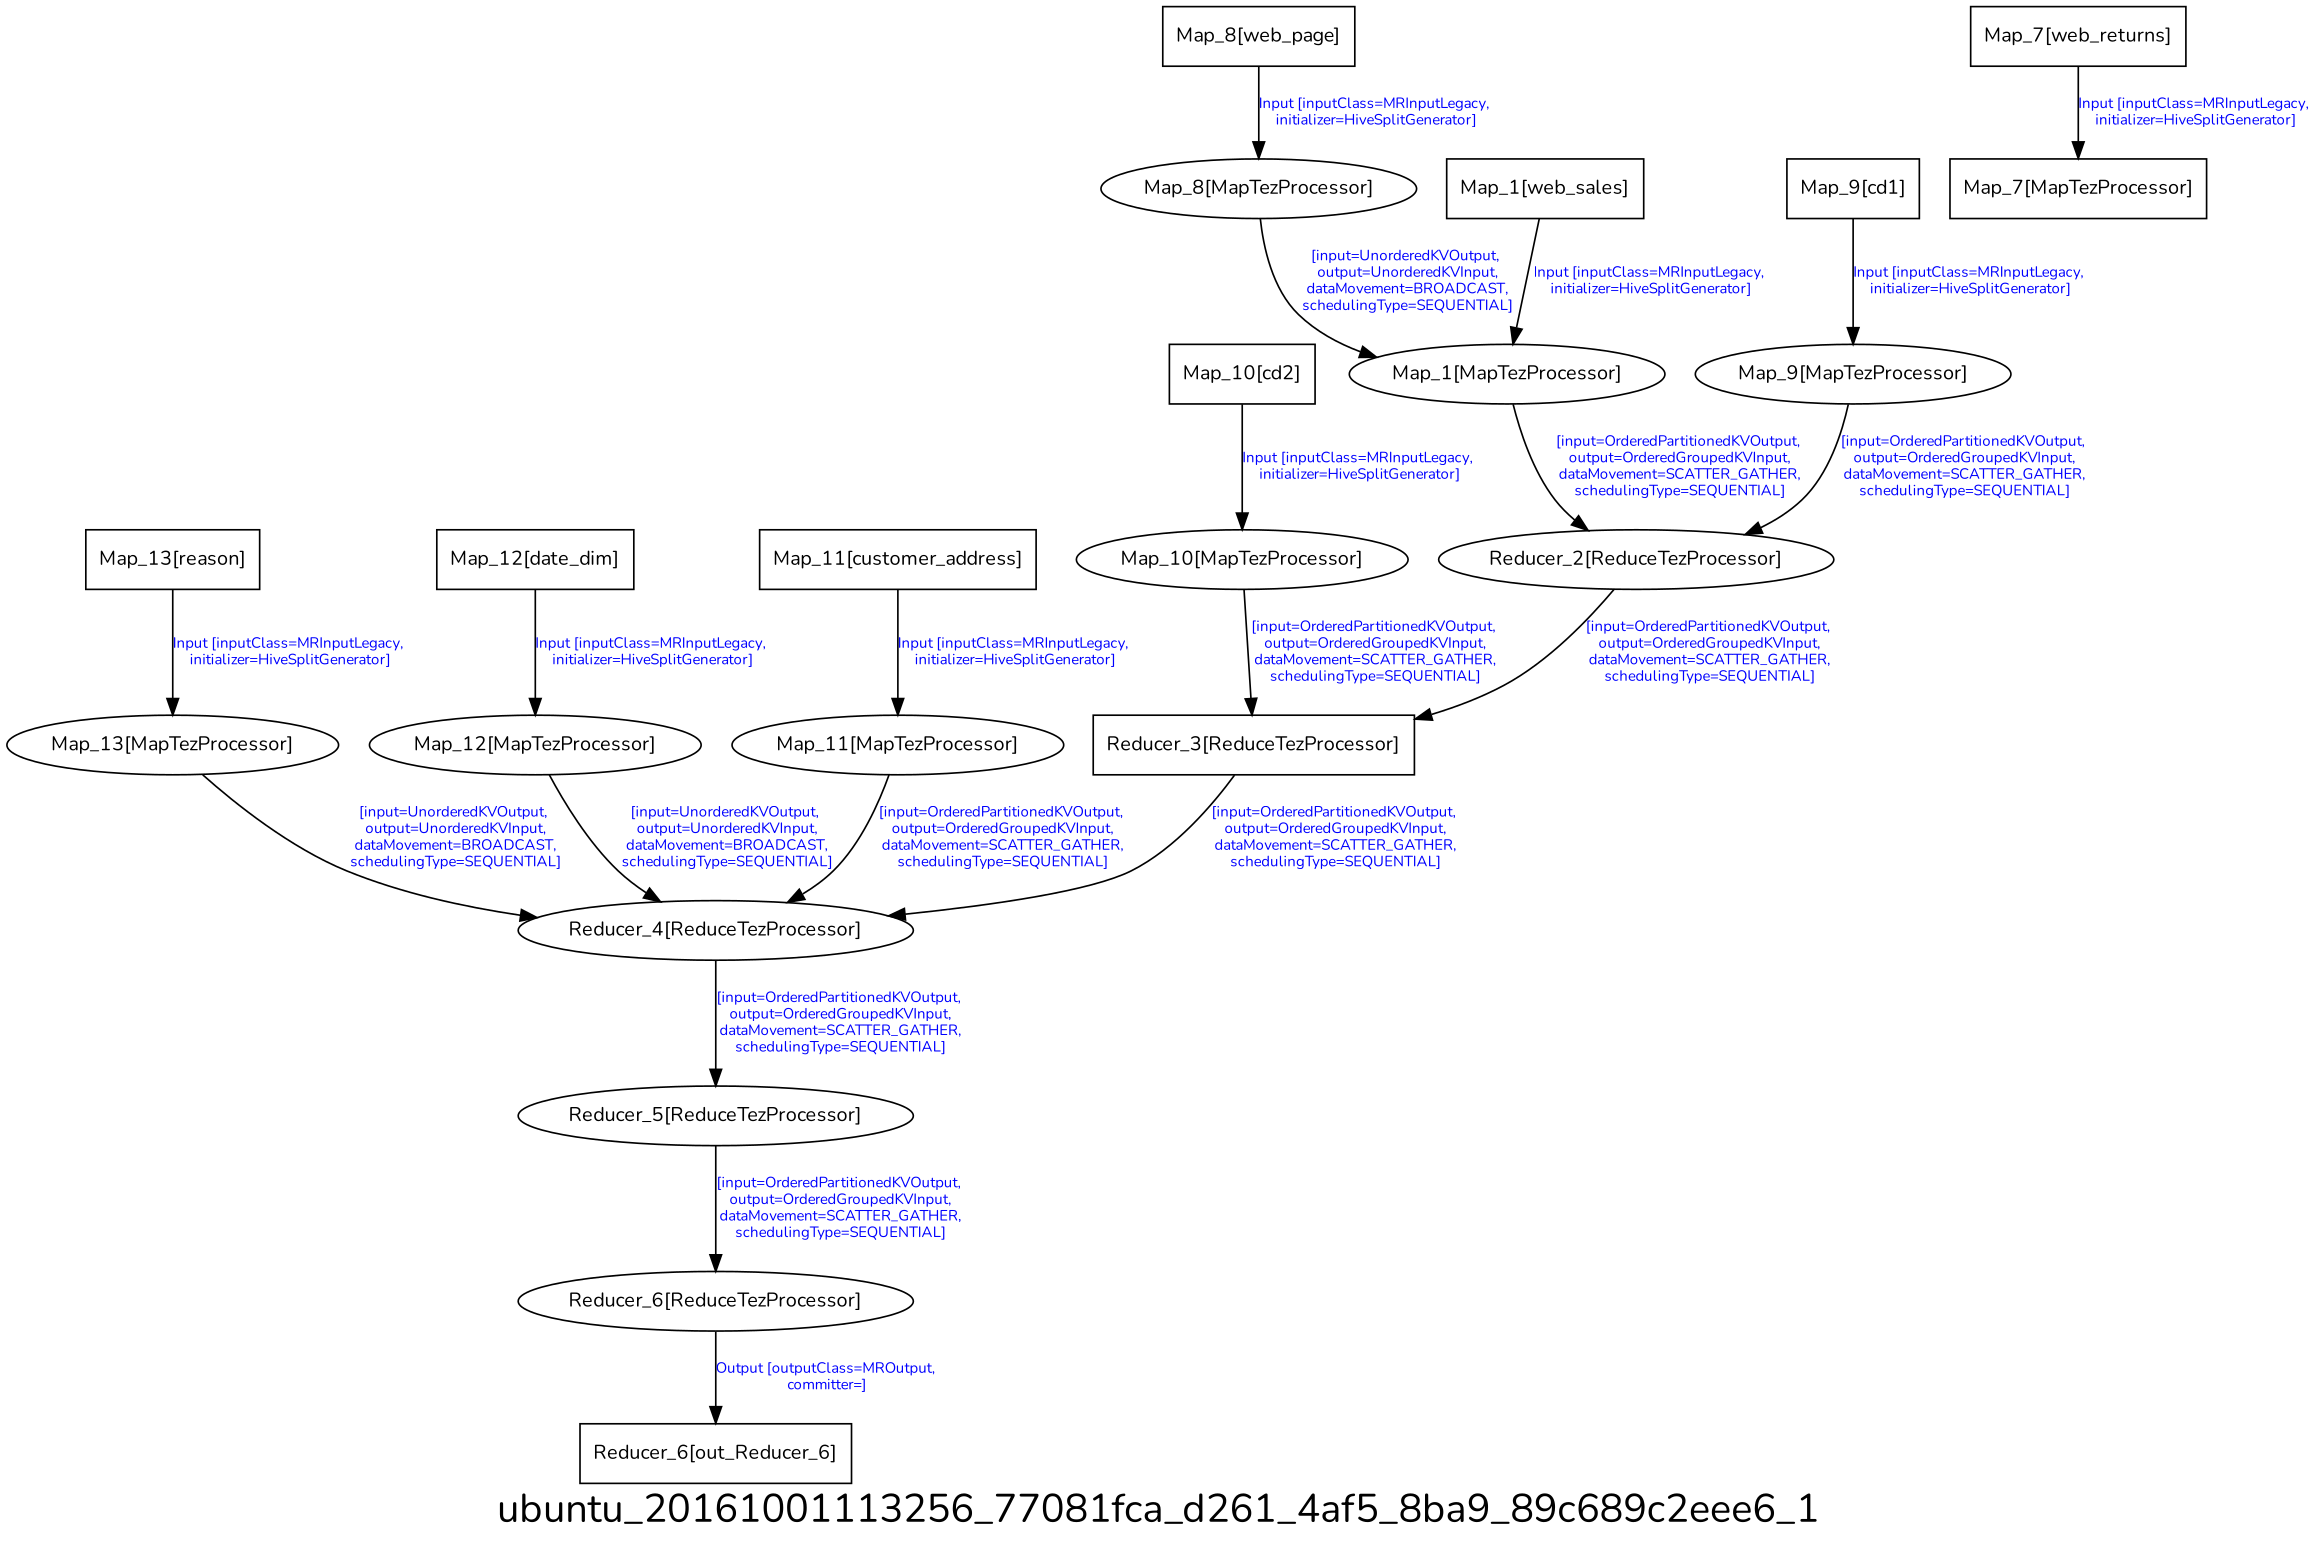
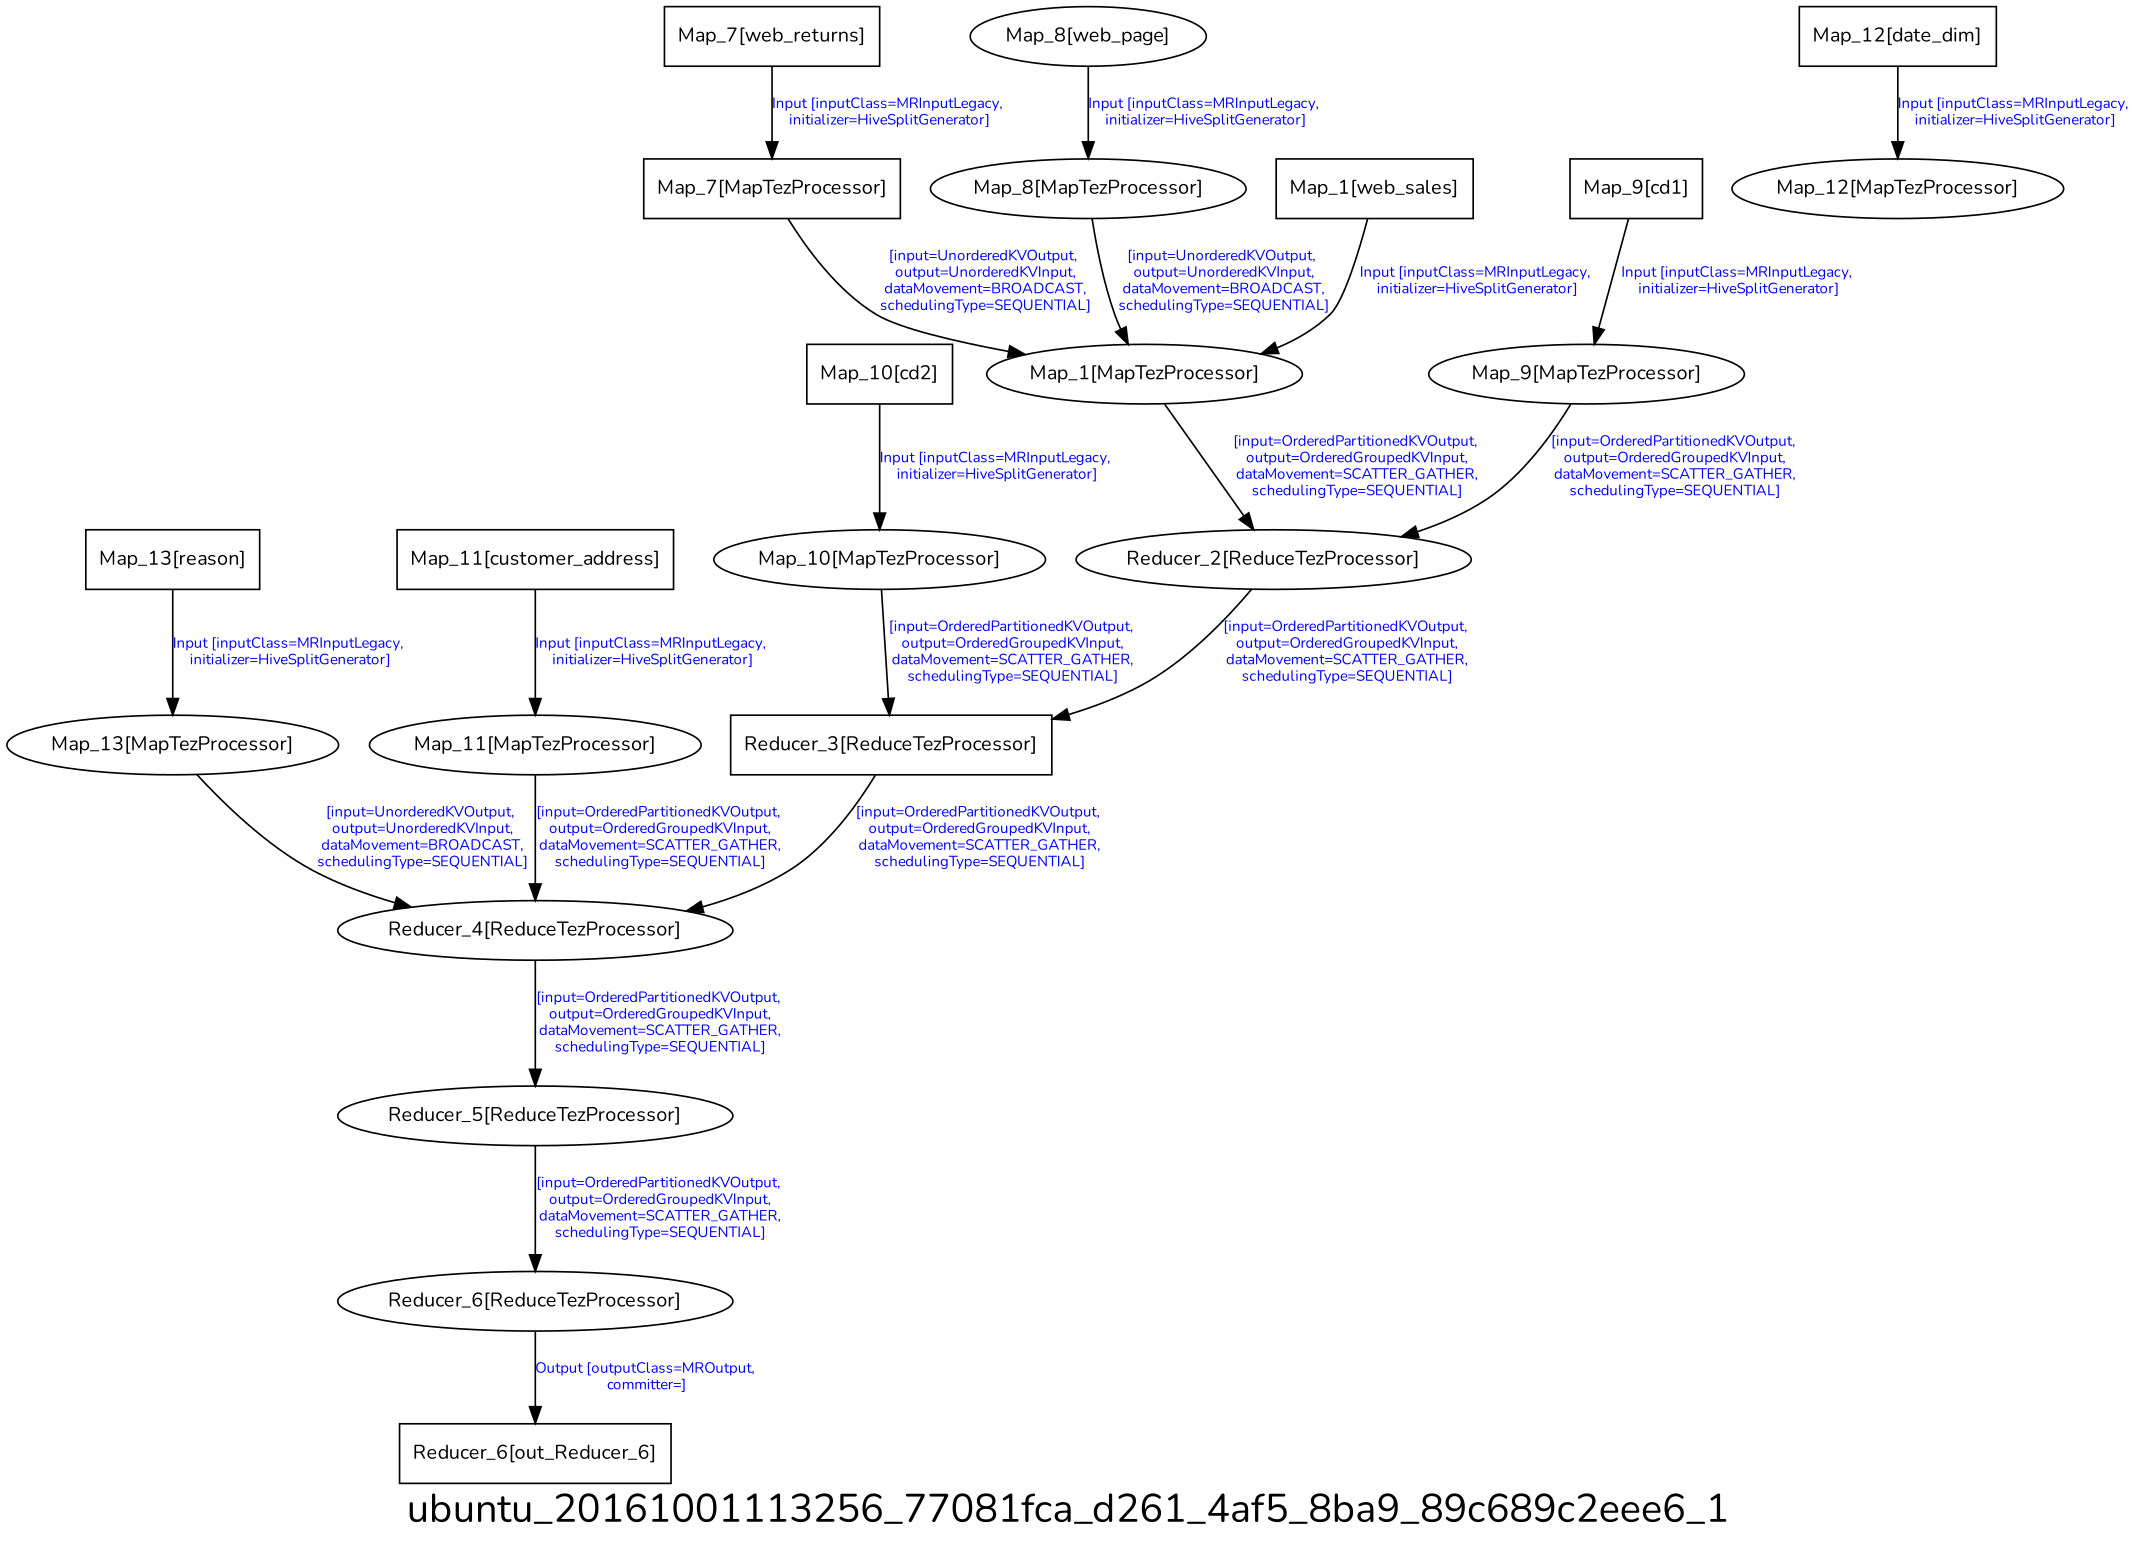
  digraph {
    fontname=Nunito
    fontsize=24
    label=ubuntu_20161001113256_77081fca_d261_4af5_8ba9_89c689c2eee6_1
    node [fontname=Nunito fontsize=12]
    edge [fontcolor=blue fontname=Nunito fontsize=9]
    n1 [label="Reducer_3[ReduceTezProcessor]" shape=box]
    n2 [label="Reducer_4[ReduceTezProcessor]"]
    n3 [label="Reducer_5[ReduceTezProcessor]"]
    n4 [label="Reducer_6[ReduceTezProcessor]"]
    n5 [label="Map_13[reason]" shape=box]
    n6 [label="Map_13[MapTezProcessor]"]
    n7 [label="Reducer_6[out_Reducer_6]" shape=box]
    n8 [label="Map_10[cd2]" shape=box]
    n9 [label="Map_10[MapTezProcessor]"]
    n10 [label="Map_12[date_dim]" shape=box]
    n11 [label="Map_12[MapTezProcessor]"]
    n12 [label="Map_11[MapTezProcessor]"]
    n13 [label="Map_11[customer_address]" shape=box]
    n14 [label="Map_7[MapTezProcessor]" shape=box]
    n15 [label="Map_1[MapTezProcessor]"]
    n16 [label="Reducer_2[ReduceTezProcessor]"]
    n17 [label="Map_9[cd1]" shape=box]
    n18 [label="Map_9[MapTezProcessor]"]
    n19 [label="Map_7[web_returns]" shape=box]
-   n20 [label="Map_8[web_page]" shape=box]
+   n20 [label="Map_8[web_page]" shape=ellipse]
    n21 [label="Map_8[MapTezProcessor]"]
    n22 [label="Map_1[web_sales]" shape=box]
    n1 -> n2 [label="[input=OrderedPartitionedKVOutput,\n output=OrderedGroupedKVInput,\n dataMovement=SCATTER_GATHER,\n schedulingType=SEQUENTIAL]"]
    n2 -> n3 [label="[input=OrderedPartitionedKVOutput,\n output=OrderedGroupedKVInput,\n dataMovement=SCATTER_GATHER,\n schedulingType=SEQUENTIAL]"]
    n3 -> n4 [label="[input=OrderedPartitionedKVOutput,\n output=OrderedGroupedKVInput,\n dataMovement=SCATTER_GATHER,\n schedulingType=SEQUENTIAL]"]
    n4 -> n7 [label="Output [outputClass=MROutput,\n committer=]"]
    n5 -> n6 [label="Input [inputClass=MRInputLegacy,\n initializer=HiveSplitGenerator]"]
    n6 -> n2 [label="[input=UnorderedKVOutput,\n output=UnorderedKVInput,\n dataMovement=BROADCAST,\n schedulingType=SEQUENTIAL]"]
    n8 -> n9 [label="Input [inputClass=MRInputLegacy,\n initializer=HiveSplitGenerator]"]
    n9 -> n1 [label="[input=OrderedPartitionedKVOutput,\n output=OrderedGroupedKVInput,\n dataMovement=SCATTER_GATHER,\n schedulingType=SEQUENTIAL]"]
    n10 -> n11 [label="Input [inputClass=MRInputLegacy,\n initializer=HiveSplitGenerator]"]
-   n11 -> n2 [label="[input=UnorderedKVOutput,\n output=UnorderedKVInput,\n dataMovement=BROADCAST,\n schedulingType=SEQUENTIAL]"]
    n12 -> n2 [label="[input=OrderedPartitionedKVOutput,\n output=OrderedGroupedKVInput,\n dataMovement=SCATTER_GATHER,\n schedulingType=SEQUENTIAL]"]
    n13 -> n12 [label="Input [inputClass=MRInputLegacy,\n initializer=HiveSplitGenerator]"]
+   n14 -> n15 [label="[input=UnorderedKVOutput,\n output=UnorderedKVInput,\n dataMovement=BROADCAST,\n schedulingType=SEQUENTIAL]"]
    n15 -> n16 [label="[input=OrderedPartitionedKVOutput,\n output=OrderedGroupedKVInput,\n dataMovement=SCATTER_GATHER,\n schedulingType=SEQUENTIAL]"]
    n16 -> n1 [label="[input=OrderedPartitionedKVOutput,\n output=OrderedGroupedKVInput,\n dataMovement=SCATTER_GATHER,\n schedulingType=SEQUENTIAL]"]
    n17 -> n18 [label="Input [inputClass=MRInputLegacy,\n initializer=HiveSplitGenerator]"]
    n18 -> n16 [label="[input=OrderedPartitionedKVOutput,\n output=OrderedGroupedKVInput,\n dataMovement=SCATTER_GATHER,\n schedulingType=SEQUENTIAL]"]
    n19 -> n14 [label="Input [inputClass=MRInputLegacy,\n initializer=HiveSplitGenerator]"]
    n20 -> n21 [label="Input [inputClass=MRInputLegacy,\n initializer=HiveSplitGenerator]"]
    n21 -> n15 [label="[input=UnorderedKVOutput,\n output=UnorderedKVInput,\n dataMovement=BROADCAST,\n schedulingType=SEQUENTIAL]"]
    n22 -> n15 [label="Input [inputClass=MRInputLegacy,\n initializer=HiveSplitGenerator]"]
  }
